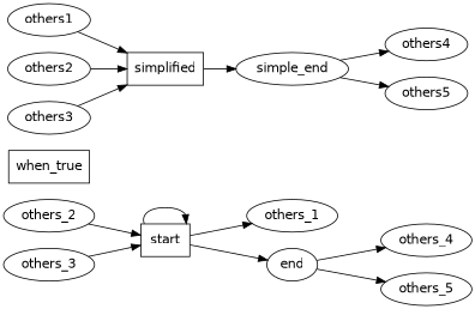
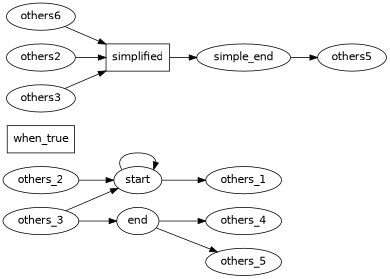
  digraph {
    fontname="DejaVu Sans"
    rankdir=LR
    node [fontname="DejaVu Sans"]
    edge [fontname="DejaVu Sans"]
-   start [shape=rectangle]
+   start [shape=ellipse]
    others_1
    end
    others_4
    others_5
    others_2
    others_3
    when_true [shape=rectangle]
    simplified [shape=box]
-   others1
+   others1 [label=others6]
    simple_end
-   others4
    others5
    others2
    others3
    start -> start
    start -> others_1
-   start -> end
+   others_3 -> end
    end -> others_4
    end -> others_5
    others_2 -> start
    others_3 -> start
    simplified -> simple_end
    others1 -> simplified
-   simple_end -> others4
    simple_end -> others5
    others2 -> simplified
    others3 -> simplified
  }
